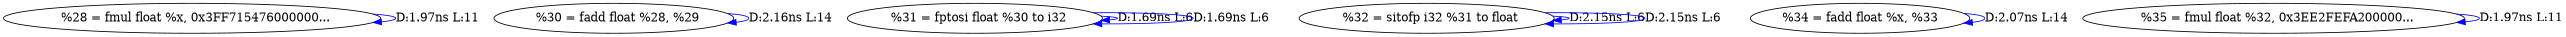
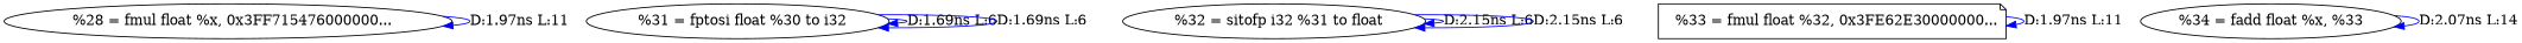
  digraph {
    node [shape=ellipse]
    edge [color=blue]
    n1 [label="  %28 = fmul float %x, 0x3FF715476000000..."]
-   n2 [label="  %30 = fadd float %28, %29"]
    n3 [label="  %31 = fptosi float %30 to i32"]
    n4 [label="  %32 = sitofp i32 %31 to float"]
+   n5 [label="  %33 = fmul float %32, 0x3FE62E30000000..." shape=note]
    n6 [label="%34 = fadd float %x, %33"]
-   n7 [label="  %35 = fmul float %32, 0x3EE2FEFA200000..."]
    n1 -> n1 [label="D:1.97ns L:11"]
-   n2 -> n2 [label="D:2.16ns L:14"]
    n3 -> n3 [label="D:1.69ns L:6"]
    n3 -> n3 [label="D:1.69ns L:6"]
    n4 -> n4 [label="D:2.15ns L:6"]
    n4 -> n4 [label="D:2.15ns L:6"]
+   n5 -> n5 [label="D:1.97ns L:11"]
    n6 -> n6 [label="D:2.07ns L:14"]
-   n7 -> n7 [label="D:1.97ns L:11"]
  }
